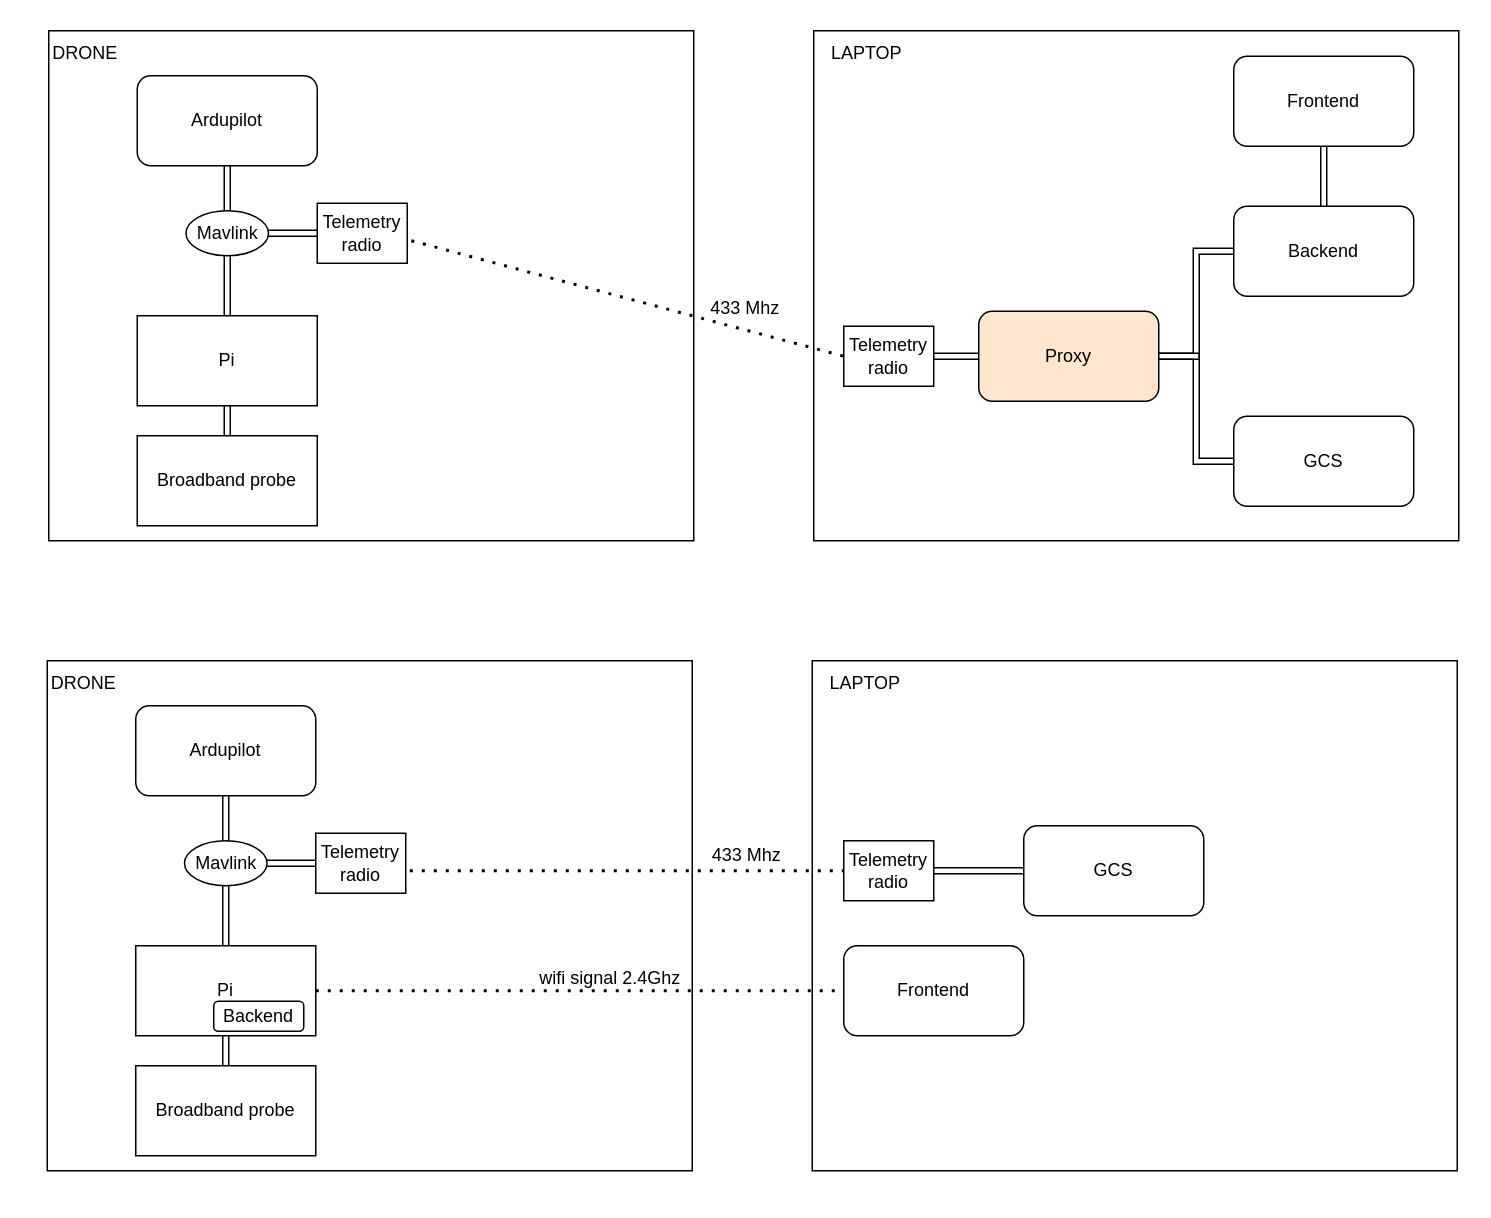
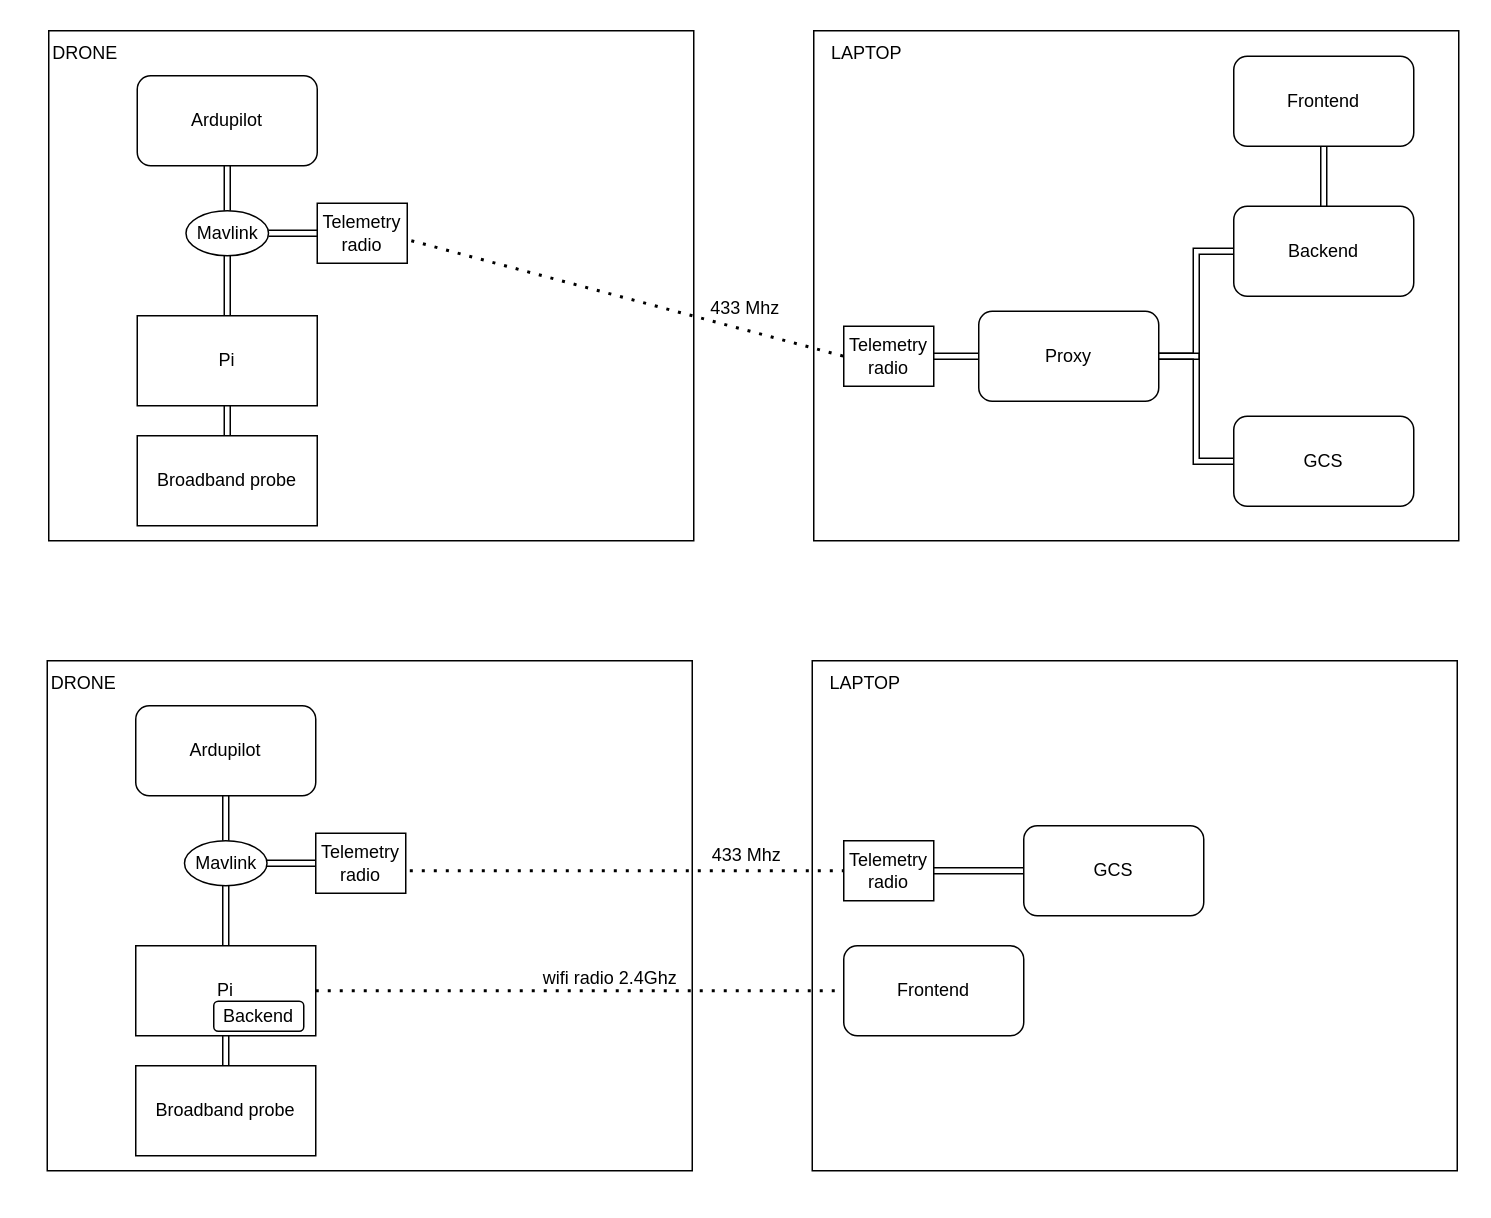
  <mxCell id="0" />
  <mxCell id="1" parent="0" />
  <mxCell id="2" value="" style="rounded=0;whiteSpace=wrap;html=1;" vertex="1" parent="1"><mxGeometry x="542" y="20" width="430" height="340" as="geometry" /></mxCell>
  <mxCell id="3" value="" style="rounded=0;whiteSpace=wrap;html=1;" vertex="1" parent="1"><mxGeometry x="32" y="20" width="430" height="340" as="geometry" /></mxCell>
  <mxCell id="4" value="Ardupilot" style="rounded=1;whiteSpace=wrap;html=1;" vertex="1" parent="1"><mxGeometry x="91" y="50" width="120" height="60" as="geometry" /></mxCell>
  <mxCell id="5" value="" style="ellipse;whiteSpace=wrap;html=1;align=center;aspect=fixed;fillColor=none;strokeColor=none;resizable=0;perimeter=centerPerimeter;rotatable=0;allowArrows=0;points=[];outlineConnect=1;" vertex="1" parent="1"><mxGeometry x="382" y="360" width="10" height="10" as="geometry" /></mxCell>
  <mxCell id="6" value="" style="edgeStyle=orthogonalEdgeStyle;rounded=0;orthogonalLoop=1;jettySize=auto;html=1;shape=link;" edge="1" parent="1" source="7" target="9"><mxGeometry relative="1" as="geometry" /></mxCell>
  <mxCell id="7" value="Broadband probe" style="rounded=0;whiteSpace=wrap;html=1;" vertex="1" parent="1"><mxGeometry x="91" y="290" width="120" height="60" as="geometry" /></mxCell>
  <mxCell id="8" style="edgeStyle=orthogonalEdgeStyle;rounded=0;orthogonalLoop=1;jettySize=auto;html=1;exitX=0.5;exitY=0;exitDx=0;exitDy=0;shape=link;" edge="1" parent="1" source="9" target="14"><mxGeometry relative="1" as="geometry" /></mxCell>
  <mxCell id="9" value="Pi" style="rounded=0;whiteSpace=wrap;html=1;" vertex="1" parent="1"><mxGeometry x="91" y="210" width="120" height="60" as="geometry" /></mxCell>
  <mxCell id="10" value="" style="ellipse;whiteSpace=wrap;html=1;align=center;aspect=fixed;fillColor=none;strokeColor=none;resizable=0;perimeter=centerPerimeter;rotatable=0;allowArrows=0;points=[];outlineConnect=1;" vertex="1" parent="1"><mxGeometry x="317" y="180" width="10" height="10" as="geometry" /></mxCell>
  <mxCell id="11" style="edgeStyle=orthogonalEdgeStyle;rounded=0;orthogonalLoop=1;jettySize=auto;html=1;exitX=0;exitY=0.5;exitDx=0;exitDy=0;shape=link;entryX=1;entryY=0.5;entryDx=0;entryDy=0;" edge="1" parent="1" source="12" target="14"><mxGeometry relative="1" as="geometry"><mxPoint x="261.811" y="140" as="targetPoint" /></mxGeometry></mxCell>
  <mxCell id="12" value="Telemetry radio" style="rounded=0;whiteSpace=wrap;html=1;" vertex="1" parent="1"><mxGeometry x="211" y="135" width="60" height="40" as="geometry" /></mxCell>
  <mxCell id="13" value="" style="edgeStyle=orthogonalEdgeStyle;rounded=0;orthogonalLoop=1;jettySize=auto;html=1;shape=link;" edge="1" parent="1" source="14" target="4"><mxGeometry relative="1" as="geometry" /></mxCell>
  <mxCell id="14" value="Mavlink" style="ellipse;whiteSpace=wrap;html=1;" vertex="1" parent="1"><mxGeometry x="123.5" y="140" width="55" height="30" as="geometry" /></mxCell>
  <mxCell id="15" value="" style="endArrow=none;dashed=1;html=1;dashPattern=1 3;strokeWidth=2;rounded=0;exitX=1.045;exitY=0.624;exitDx=0;exitDy=0;exitPerimeter=0;entryX=0;entryY=0.5;entryDx=0;entryDy=0;" edge="1" parent="1" source="12" target="25"><mxGeometry width="50" height="50" relative="1" as="geometry"><mxPoint x="307" y="150" as="sourcePoint" /><mxPoint x="602" y="160" as="targetPoint" /></mxGeometry></mxCell>
  <mxCell id="16" value="DRONE" style="text;html=1;align=center;verticalAlign=middle;resizable=0;points=[];autosize=1;strokeColor=none;fillColor=none;" vertex="1" parent="1"><mxGeometry x="21" y="20" width="70" height="30" as="geometry" /></mxCell>
  <mxCell id="17" style="edgeStyle=orthogonalEdgeStyle;rounded=0;orthogonalLoop=1;jettySize=auto;html=1;entryX=0;entryY=0.5;entryDx=0;entryDy=0;shape=link;" edge="1" parent="1" source="19" target="21"><mxGeometry relative="1" as="geometry" /></mxCell>
  <mxCell id="18" style="edgeStyle=orthogonalEdgeStyle;rounded=0;orthogonalLoop=1;jettySize=auto;html=1;exitX=1;exitY=0.5;exitDx=0;exitDy=0;entryX=0;entryY=0.5;entryDx=0;entryDy=0;shape=link;" edge="1" parent="1" source="19" target="22"><mxGeometry relative="1" as="geometry" /></mxCell>
- <mxCell id="19" value="Proxy" style="rounded=1;whiteSpace=wrap;html=1;fillColor=#ffe6cc;" vertex="1" parent="1"><mxGeometry x="652" y="207" width="120" height="60" as="geometry" /></mxCell>
+ <mxCell id="19" value="Proxy" style="rounded=1;whiteSpace=wrap;html=1;" vertex="1" parent="1"><mxGeometry x="652" y="207" width="120" height="60" as="geometry" /></mxCell>
  <mxCell id="20" style="edgeStyle=orthogonalEdgeStyle;rounded=0;orthogonalLoop=1;jettySize=auto;html=1;entryX=0.5;entryY=1;entryDx=0;entryDy=0;shape=link;" edge="1" parent="1" source="21" target="23"><mxGeometry relative="1" as="geometry" /></mxCell>
  <mxCell id="21" value="Backend" style="rounded=1;whiteSpace=wrap;html=1;" vertex="1" parent="1"><mxGeometry x="822" y="137" width="120" height="60" as="geometry" /></mxCell>
  <mxCell id="22" value="GCS" style="rounded=1;whiteSpace=wrap;html=1;" vertex="1" parent="1"><mxGeometry x="822" y="277" width="120" height="60" as="geometry" /></mxCell>
  <mxCell id="23" value="Frontend" style="rounded=1;whiteSpace=wrap;html=1;" vertex="1" parent="1"><mxGeometry x="822" y="37" width="120" height="60" as="geometry" /></mxCell>
  <mxCell id="24" value="" style="edgeStyle=orthogonalEdgeStyle;rounded=0;orthogonalLoop=1;jettySize=auto;html=1;shape=link;" edge="1" parent="1" source="25" target="19"><mxGeometry relative="1" as="geometry" /></mxCell>
  <mxCell id="25" value="Telemetry radio" style="rounded=0;whiteSpace=wrap;html=1;" vertex="1" parent="1"><mxGeometry x="562" y="217" width="60" height="40" as="geometry" /></mxCell>
  <mxCell id="26" value="LAPTOP" style="text;html=1;align=center;verticalAlign=middle;resizable=0;points=[];autosize=1;strokeColor=none;fillColor=none;" vertex="1" parent="1"><mxGeometry x="542" y="20" width="70" height="30" as="geometry" /></mxCell>
  <mxCell id="27" value="" style="rounded=0;whiteSpace=wrap;html=1;" vertex="1" parent="1"><mxGeometry x="541" y="440" width="430" height="340" as="geometry" /></mxCell>
  <mxCell id="28" value="" style="rounded=0;whiteSpace=wrap;html=1;" vertex="1" parent="1"><mxGeometry x="31" y="440" width="430" height="340" as="geometry" /></mxCell>
  <mxCell id="29" value="Ardupilot" style="rounded=1;whiteSpace=wrap;html=1;" vertex="1" parent="1"><mxGeometry x="90" y="470" width="120" height="60" as="geometry" /></mxCell>
  <mxCell id="30" value="" style="ellipse;whiteSpace=wrap;html=1;align=center;aspect=fixed;fillColor=none;strokeColor=none;resizable=0;perimeter=centerPerimeter;rotatable=0;allowArrows=0;points=[];outlineConnect=1;" vertex="1" parent="1"><mxGeometry x="381" y="780" width="10" height="10" as="geometry" /></mxCell>
  <mxCell id="31" value="" style="edgeStyle=orthogonalEdgeStyle;rounded=0;orthogonalLoop=1;jettySize=auto;html=1;shape=link;" edge="1" parent="1" source="32" target="34"><mxGeometry relative="1" as="geometry" /></mxCell>
  <mxCell id="32" value="Broadband probe" style="rounded=0;whiteSpace=wrap;html=1;" vertex="1" parent="1"><mxGeometry x="90" y="710" width="120" height="60" as="geometry" /></mxCell>
  <mxCell id="33" style="edgeStyle=orthogonalEdgeStyle;rounded=0;orthogonalLoop=1;jettySize=auto;html=1;exitX=0.5;exitY=0;exitDx=0;exitDy=0;shape=link;" edge="1" parent="1" source="34" target="39"><mxGeometry relative="1" as="geometry" /></mxCell>
  <mxCell id="34" value="Pi" style="rounded=0;whiteSpace=wrap;html=1;" vertex="1" parent="1"><mxGeometry x="90" y="630" width="120" height="60" as="geometry" /></mxCell>
  <mxCell id="35" value="" style="ellipse;whiteSpace=wrap;html=1;align=center;aspect=fixed;fillColor=none;strokeColor=none;resizable=0;perimeter=centerPerimeter;rotatable=0;allowArrows=0;points=[];outlineConnect=1;" vertex="1" parent="1"><mxGeometry x="316" y="600" width="10" height="10" as="geometry" /></mxCell>
  <mxCell id="36" style="edgeStyle=orthogonalEdgeStyle;rounded=0;orthogonalLoop=1;jettySize=auto;html=1;exitX=0;exitY=0.5;exitDx=0;exitDy=0;shape=link;entryX=1;entryY=0.5;entryDx=0;entryDy=0;" edge="1" parent="1" source="37" target="39"><mxGeometry relative="1" as="geometry"><mxPoint x="260.811" y="560" as="targetPoint" /></mxGeometry></mxCell>
  <mxCell id="37" value="Telemetry radio" style="rounded=0;whiteSpace=wrap;html=1;" vertex="1" parent="1"><mxGeometry x="210" y="555" width="60" height="40" as="geometry" /></mxCell>
  <mxCell id="38" value="" style="edgeStyle=orthogonalEdgeStyle;rounded=0;orthogonalLoop=1;jettySize=auto;html=1;shape=link;" edge="1" parent="1" source="39" target="29"><mxGeometry relative="1" as="geometry" /></mxCell>
  <mxCell id="39" value="Mavlink" style="ellipse;whiteSpace=wrap;html=1;" vertex="1" parent="1"><mxGeometry x="122.5" y="560" width="55" height="30" as="geometry" /></mxCell>
  <mxCell id="40" value="" style="endArrow=none;dashed=1;html=1;dashPattern=1 3;strokeWidth=2;rounded=0;exitX=1.045;exitY=0.624;exitDx=0;exitDy=0;exitPerimeter=0;entryX=0;entryY=0.5;entryDx=0;entryDy=0;" edge="1" parent="1" source="37" target="45"><mxGeometry width="50" height="50" relative="1" as="geometry"><mxPoint x="306" y="570" as="sourcePoint" /><mxPoint x="601" y="580" as="targetPoint" /></mxGeometry></mxCell>
  <mxCell id="41" value="DRONE" style="text;html=1;align=center;verticalAlign=middle;resizable=0;points=[];autosize=1;strokeColor=none;fillColor=none;" vertex="1" parent="1"><mxGeometry x="20" y="440" width="70" height="30" as="geometry" /></mxCell>
  <mxCell id="42" value="GCS" style="rounded=1;whiteSpace=wrap;html=1;" vertex="1" parent="1"><mxGeometry x="682" y="550" width="120" height="60" as="geometry" /></mxCell>
  <mxCell id="43" value="Frontend" style="rounded=1;whiteSpace=wrap;html=1;" vertex="1" parent="1"><mxGeometry x="562" y="630" width="120" height="60" as="geometry" /></mxCell>
  <mxCell id="44" value="" style="edgeStyle=orthogonalEdgeStyle;rounded=0;orthogonalLoop=1;jettySize=auto;html=1;shape=link;" edge="1" parent="1" source="45" target="42"><mxGeometry relative="1" as="geometry" /></mxCell>
  <mxCell id="45" value="Telemetry radio" style="rounded=0;whiteSpace=wrap;html=1;" vertex="1" parent="1"><mxGeometry x="562" y="560" width="60" height="40" as="geometry" /></mxCell>
  <mxCell id="46" value="LAPTOP" style="text;html=1;align=center;verticalAlign=middle;resizable=0;points=[];autosize=1;strokeColor=none;fillColor=none;" vertex="1" parent="1"><mxGeometry x="541" y="440" width="70" height="30" as="geometry" /></mxCell>
  <mxCell id="47" value="Backend" style="rounded=1;whiteSpace=wrap;html=1;" vertex="1" parent="1"><mxGeometry x="142" y="667" width="60" height="20" as="geometry" /></mxCell>
  <mxCell id="48" value="" style="endArrow=none;dashed=1;html=1;dashPattern=1 3;strokeWidth=2;rounded=0;exitX=1;exitY=0.5;exitDx=0;exitDy=0;entryX=0;entryY=0.5;entryDx=0;entryDy=0;" edge="1" parent="1" source="34" target="43"><mxGeometry width="50" height="50" relative="1" as="geometry"><mxPoint x="241.5" y="659.64" as="sourcePoint" /><mxPoint x="530.5" y="659.64" as="targetPoint" /></mxGeometry></mxCell>
- <mxCell id="49" value="wifi signal 2.4Ghz" style="text;html=1;align=center;verticalAlign=middle;resizable=0;points=[];autosize=1;strokeColor=none;fillColor=none;" vertex="1" parent="1"><mxGeometry x="346" y="637" width="120" height="30" as="geometry" /></mxCell>
+ <mxCell id="49" value="wifi radio 2.4Ghz" style="text;html=1;align=center;verticalAlign=middle;resizable=0;points=[];autosize=1;strokeColor=none;fillColor=none;" vertex="1" parent="1"><mxGeometry x="346" y="637" width="120" height="30" as="geometry" /></mxCell>
  <mxCell id="50" value="433 Mhz" style="text;html=1;align=center;verticalAlign=middle;resizable=0;points=[];autosize=1;strokeColor=none;fillColor=none;" vertex="1" parent="1"><mxGeometry x="462" y="555" width="70" height="30" as="geometry" /></mxCell>
  <mxCell id="51" value="433 Mhz" style="text;html=1;align=center;verticalAlign=middle;resizable=0;points=[];autosize=1;strokeColor=none;fillColor=none;" vertex="1" parent="1"><mxGeometry x="461" y="190" width="70" height="30" as="geometry" /></mxCell>
